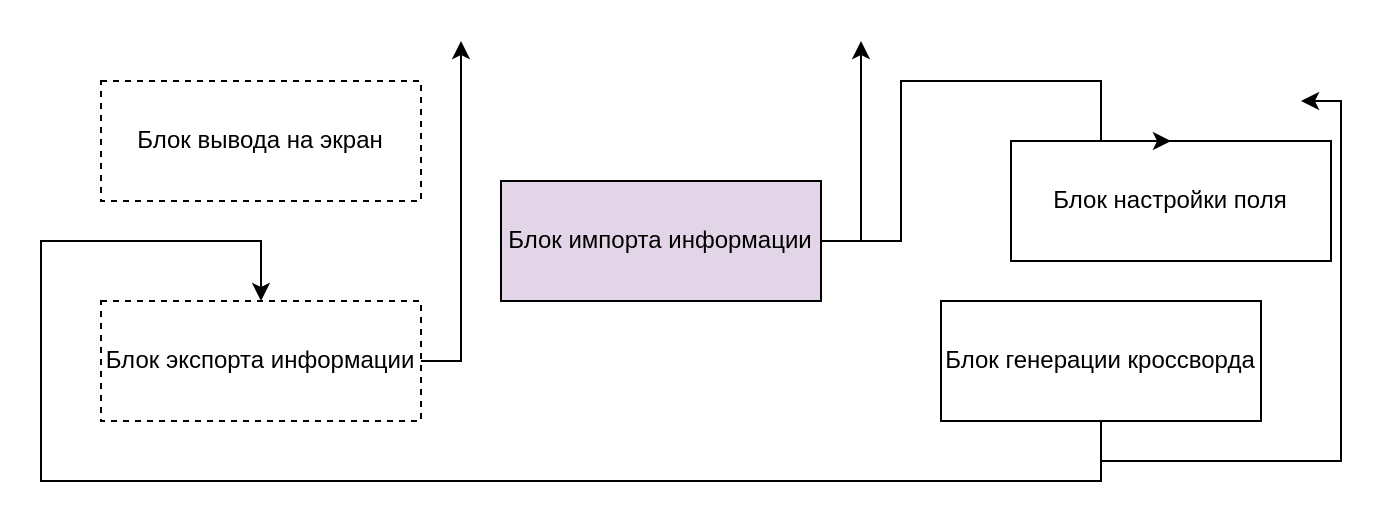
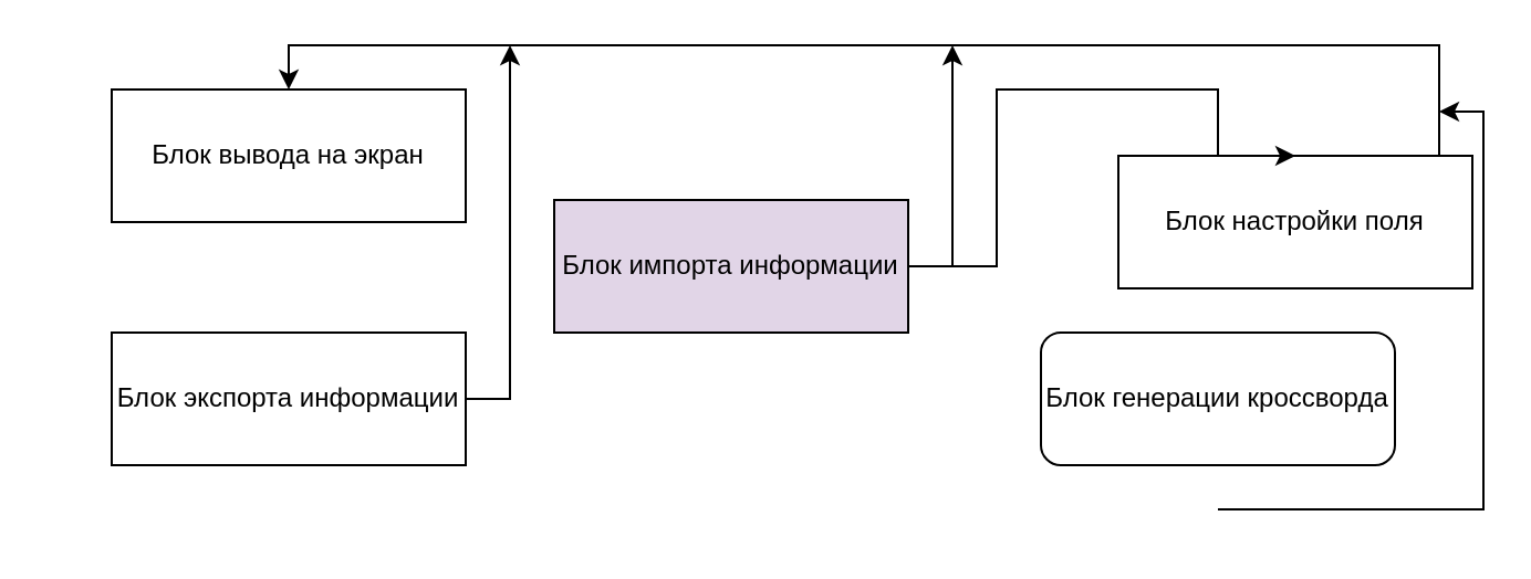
  <mxCell id="0" />
  <mxCell id="1" parent="0" />
+ <mxCell id="2" value="" style="edgeStyle=orthogonalEdgeStyle;rounded=0;orthogonalLoop=1;jettySize=auto;html=1;entryX=0.5;entryY=0;entryDx=0;entryDy=0;exitX=1;exitY=0.5;exitDx=0;exitDy=0;" edge="1" parent="1" source="3" target="4"><mxGeometry relative="1" as="geometry"><Array as="points"><mxPoint x="650" y="90" /><mxPoint x="650" y="20" /><mxPoint x="130" y="20" /></Array></mxGeometry></mxCell>
  <mxCell id="3" value="Блок настройки поля" style="rounded=0;whiteSpace=wrap;html=1;" vertex="1" parent="1"><mxGeometry x="505" y="70" width="160" height="60" as="geometry" /></mxCell>
- <mxCell id="4" value="Блок вывода на экран" style="rounded=0;whiteSpace=wrap;html=1;dashed=1;" vertex="1" parent="1"><mxGeometry x="50" y="40" width="160" height="60" as="geometry" /></mxCell>
+ <mxCell id="4" value="Блок вывода на экран" style="rounded=0;whiteSpace=wrap;html=1;" vertex="1" parent="1"><mxGeometry x="50" y="40" width="160" height="60" as="geometry" /></mxCell>
  <mxCell id="5" value="" style="edgeStyle=orthogonalEdgeStyle;rounded=0;orthogonalLoop=1;jettySize=auto;html=1;exitX=1;exitY=0.5;exitDx=0;exitDy=0;entryX=0.5;entryY=0;entryDx=0;entryDy=0;" edge="1" parent="1" source="6" target="3"><mxGeometry relative="1" as="geometry"><mxPoint x="360" y="20" as="targetPoint" /><Array as="points"><mxPoint x="450" y="120" /><mxPoint x="450" y="40" /><mxPoint x="550" y="40" /></Array></mxGeometry></mxCell>
  <mxCell id="6" value="Блок импорта информации" style="rounded=0;whiteSpace=wrap;html=1;fillColor=#e1d5e7;" vertex="1" parent="1"><mxGeometry x="250" y="90" width="160" height="60" as="geometry" /></mxCell>
  <mxCell id="7" value="" style="edgeStyle=orthogonalEdgeStyle;rounded=0;orthogonalLoop=1;jettySize=auto;html=1;" edge="1" parent="1" source="8"><mxGeometry relative="1" as="geometry"><mxPoint x="230" y="20" as="targetPoint" /><Array as="points"><mxPoint x="230" y="180" /><mxPoint x="230" y="90" /></Array></mxGeometry></mxCell>
- <mxCell id="8" value="Блок экспорта информации" style="rounded=0;whiteSpace=wrap;html=1;dashed=1;" vertex="1" parent="1"><mxGeometry x="50" y="150" width="160" height="60" as="geometry" /></mxCell>
- <mxCell id="9" value="" style="edgeStyle=orthogonalEdgeStyle;rounded=0;orthogonalLoop=1;jettySize=auto;html=1;entryX=0.5;entryY=0;entryDx=0;entryDy=0;exitX=0.5;exitY=1;exitDx=0;exitDy=0;" edge="1" parent="1" source="11" target="8"><mxGeometry relative="1" as="geometry"><mxPoint x="530" y="290" as="targetPoint" /><Array as="points"><mxPoint x="550" y="240" /><mxPoint x="20" y="240" /><mxPoint x="20" y="120" /><mxPoint x="130" y="120" /></Array></mxGeometry></mxCell>
+ <mxCell id="8" value="Блок экспорта информации" style="rounded=0;whiteSpace=wrap;html=1;" vertex="1" parent="1"><mxGeometry x="50" y="150" width="160" height="60" as="geometry" /></mxCell>
  <mxCell id="10" value="" style="edgeStyle=orthogonalEdgeStyle;rounded=0;orthogonalLoop=1;jettySize=auto;html=1;" edge="1" parent="1"><mxGeometry relative="1" as="geometry"><mxPoint x="550" y="230" as="sourcePoint" /><mxPoint x="650" y="50" as="targetPoint" /><Array as="points"><mxPoint x="590" y="230" /><mxPoint x="670" y="230" /><mxPoint x="670" y="50" /></Array></mxGeometry></mxCell>
- <mxCell id="11" value="Блок генерации кроссворда" style="rounded=0;whiteSpace=wrap;html=1;" vertex="1" parent="1"><mxGeometry x="470" y="150" width="160" height="60" as="geometry" /></mxCell>
+ <mxCell id="11" value="Блок генерации кроссворда" style="whiteSpace=wrap;html=1;rounded=1;" vertex="1" parent="1"><mxGeometry x="470" y="150" width="160" height="60" as="geometry" /></mxCell>
  <mxCell id="12" value="" style="endArrow=classic;html=1;rounded=0;" edge="1" parent="1"><mxGeometry width="50" height="50" relative="1" as="geometry"><mxPoint x="430" y="120" as="sourcePoint" /><mxPoint x="430" y="20" as="targetPoint" /></mxGeometry></mxCell>
